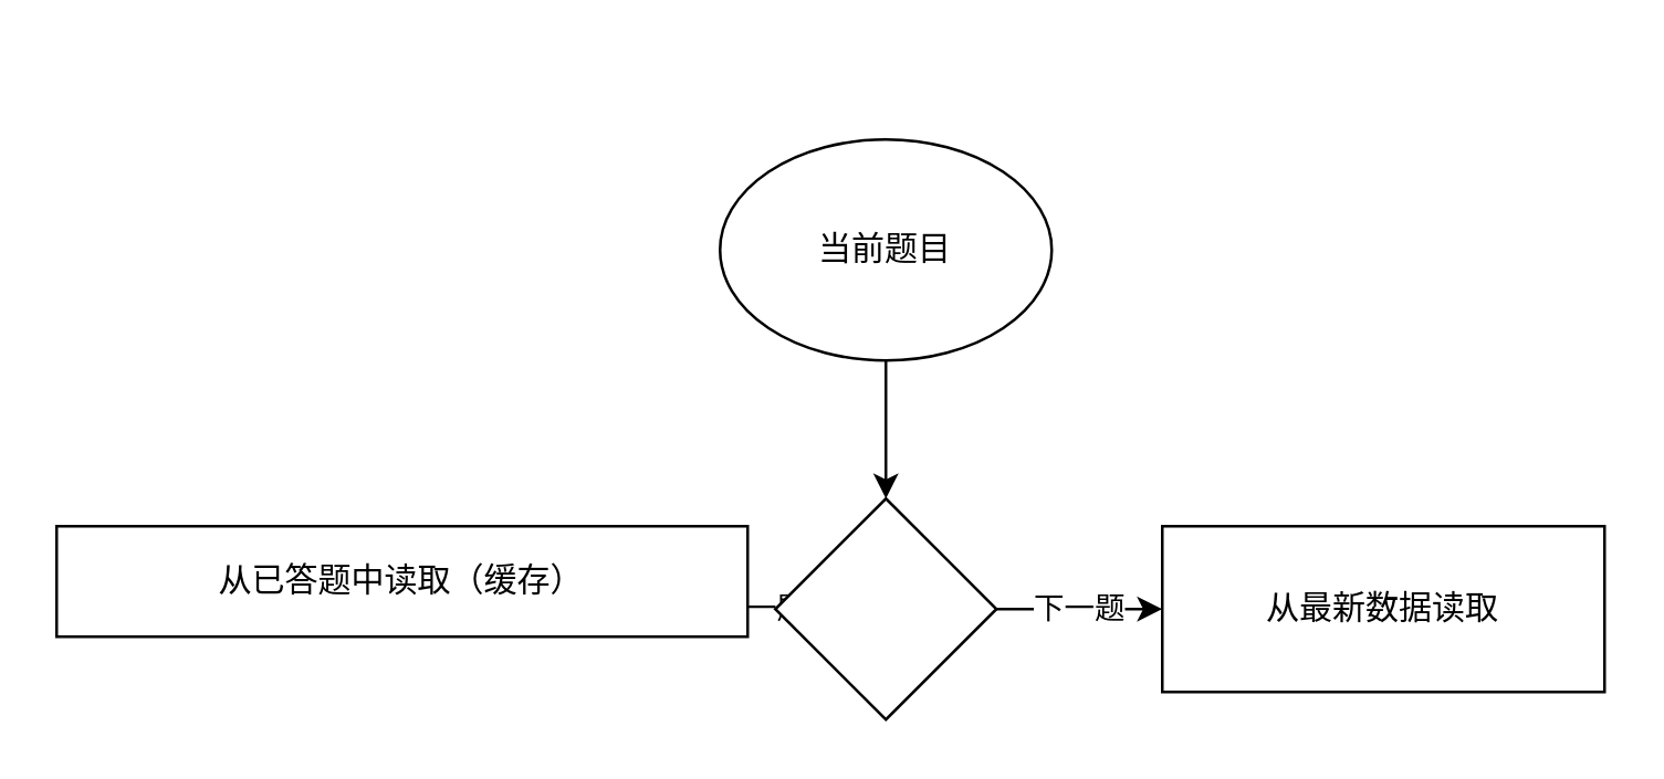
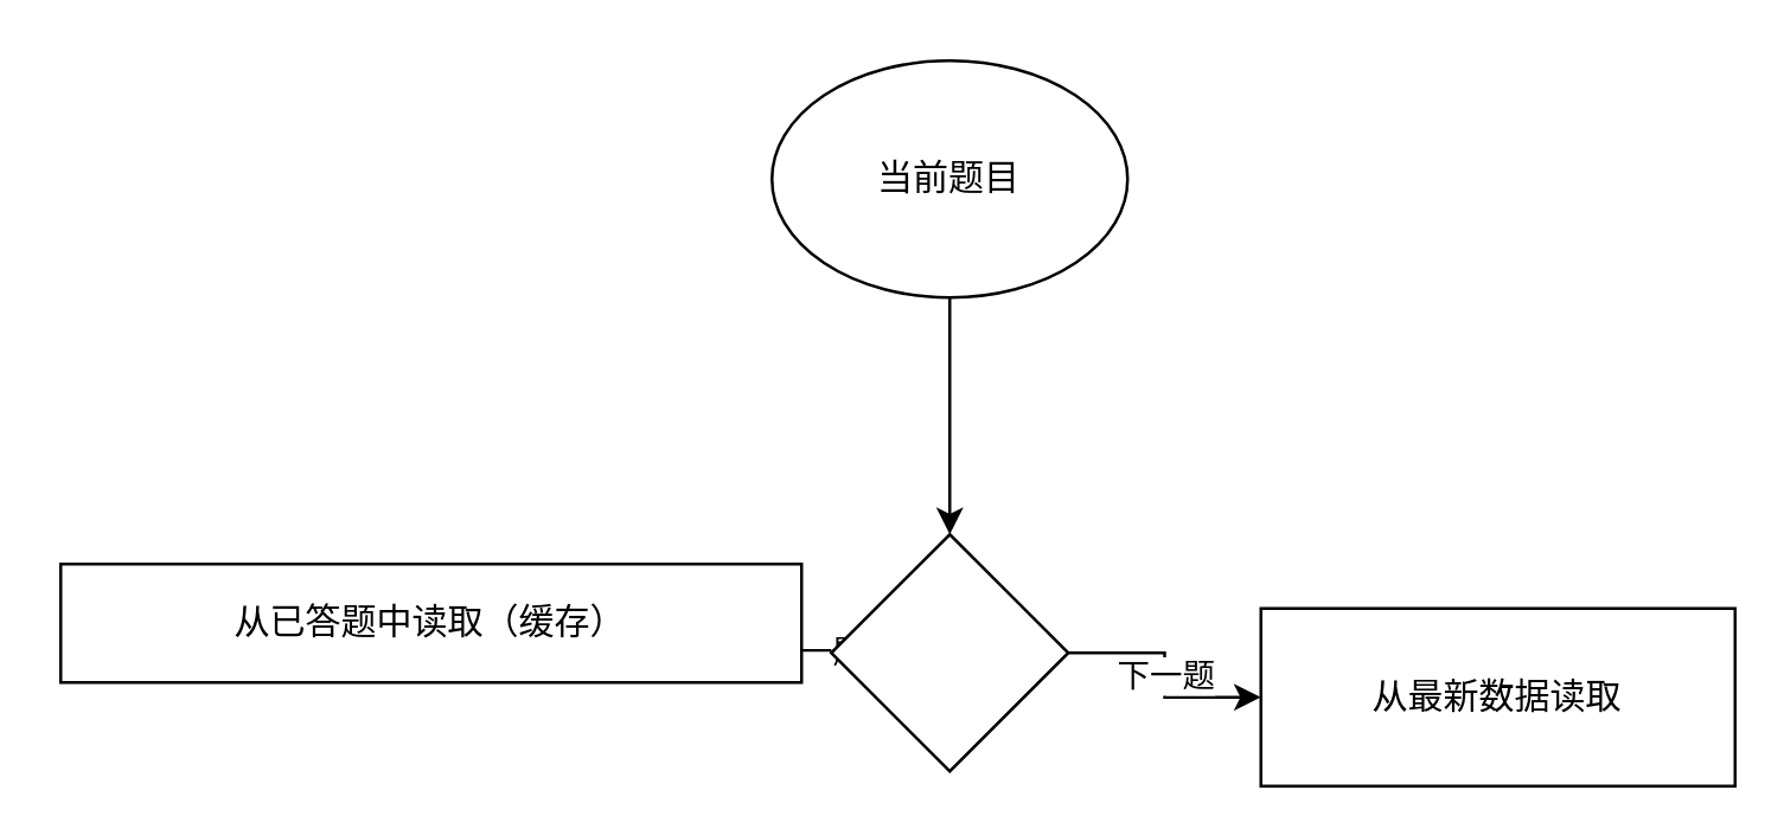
  <mxCell id="0" />
  <mxCell id="1" parent="0" />
  <mxCell id="2" value="" style="edgeStyle=orthogonalEdgeStyle;rounded=0;orthogonalLoop=1;jettySize=auto;html=1;" edge="1" parent="1" source="3" target="6"><mxGeometry relative="1" as="geometry" /></mxCell>
- <mxCell id="3" value="当前题目" style="ellipse;whiteSpace=wrap;html=1;" vertex="1" parent="1"><mxGeometry x="260" y="50" width="120" height="80" as="geometry" /></mxCell>
+ <mxCell id="3" value="当前题目" style="ellipse;whiteSpace=wrap;html=1;" vertex="1" parent="1"><mxGeometry x="260" y="20" width="120" height="80" as="geometry" /></mxCell>
  <mxCell id="4" value="下一题" style="edgeStyle=orthogonalEdgeStyle;rounded=0;orthogonalLoop=1;jettySize=auto;html=1;" edge="1" parent="1" source="6" target="7"><mxGeometry relative="1" as="geometry" /></mxCell>
  <mxCell id="5" value="上一题" style="edgeStyle=orthogonalEdgeStyle;rounded=0;orthogonalLoop=1;jettySize=auto;html=1;" edge="1" parent="1" source="6" target="8"><mxGeometry relative="1" as="geometry"><Array as="points"><mxPoint x="320" y="220" /></Array></mxGeometry></mxCell>
  <mxCell id="6" value="" style="rhombus;whiteSpace=wrap;html=1;" vertex="1" parent="1"><mxGeometry x="280" y="180" width="80" height="80" as="geometry" /></mxCell>
- <mxCell id="7" value="从最新数据读取" style="whiteSpace=wrap;html=1;" vertex="1" parent="1"><mxGeometry x="420" y="190" width="160" height="60" as="geometry" /></mxCell>
+ <mxCell id="7" value="从最新数据读取" style="whiteSpace=wrap;html=1;" vertex="1" parent="1"><mxGeometry x="425" y="205" width="160" height="60" as="geometry" /></mxCell>
  <mxCell id="8" value="从已答题中读取（缓存）" style="whiteSpace=wrap;html=1;" vertex="1" parent="1"><mxGeometry x="20" y="190" width="250" height="40" as="geometry" /></mxCell>
